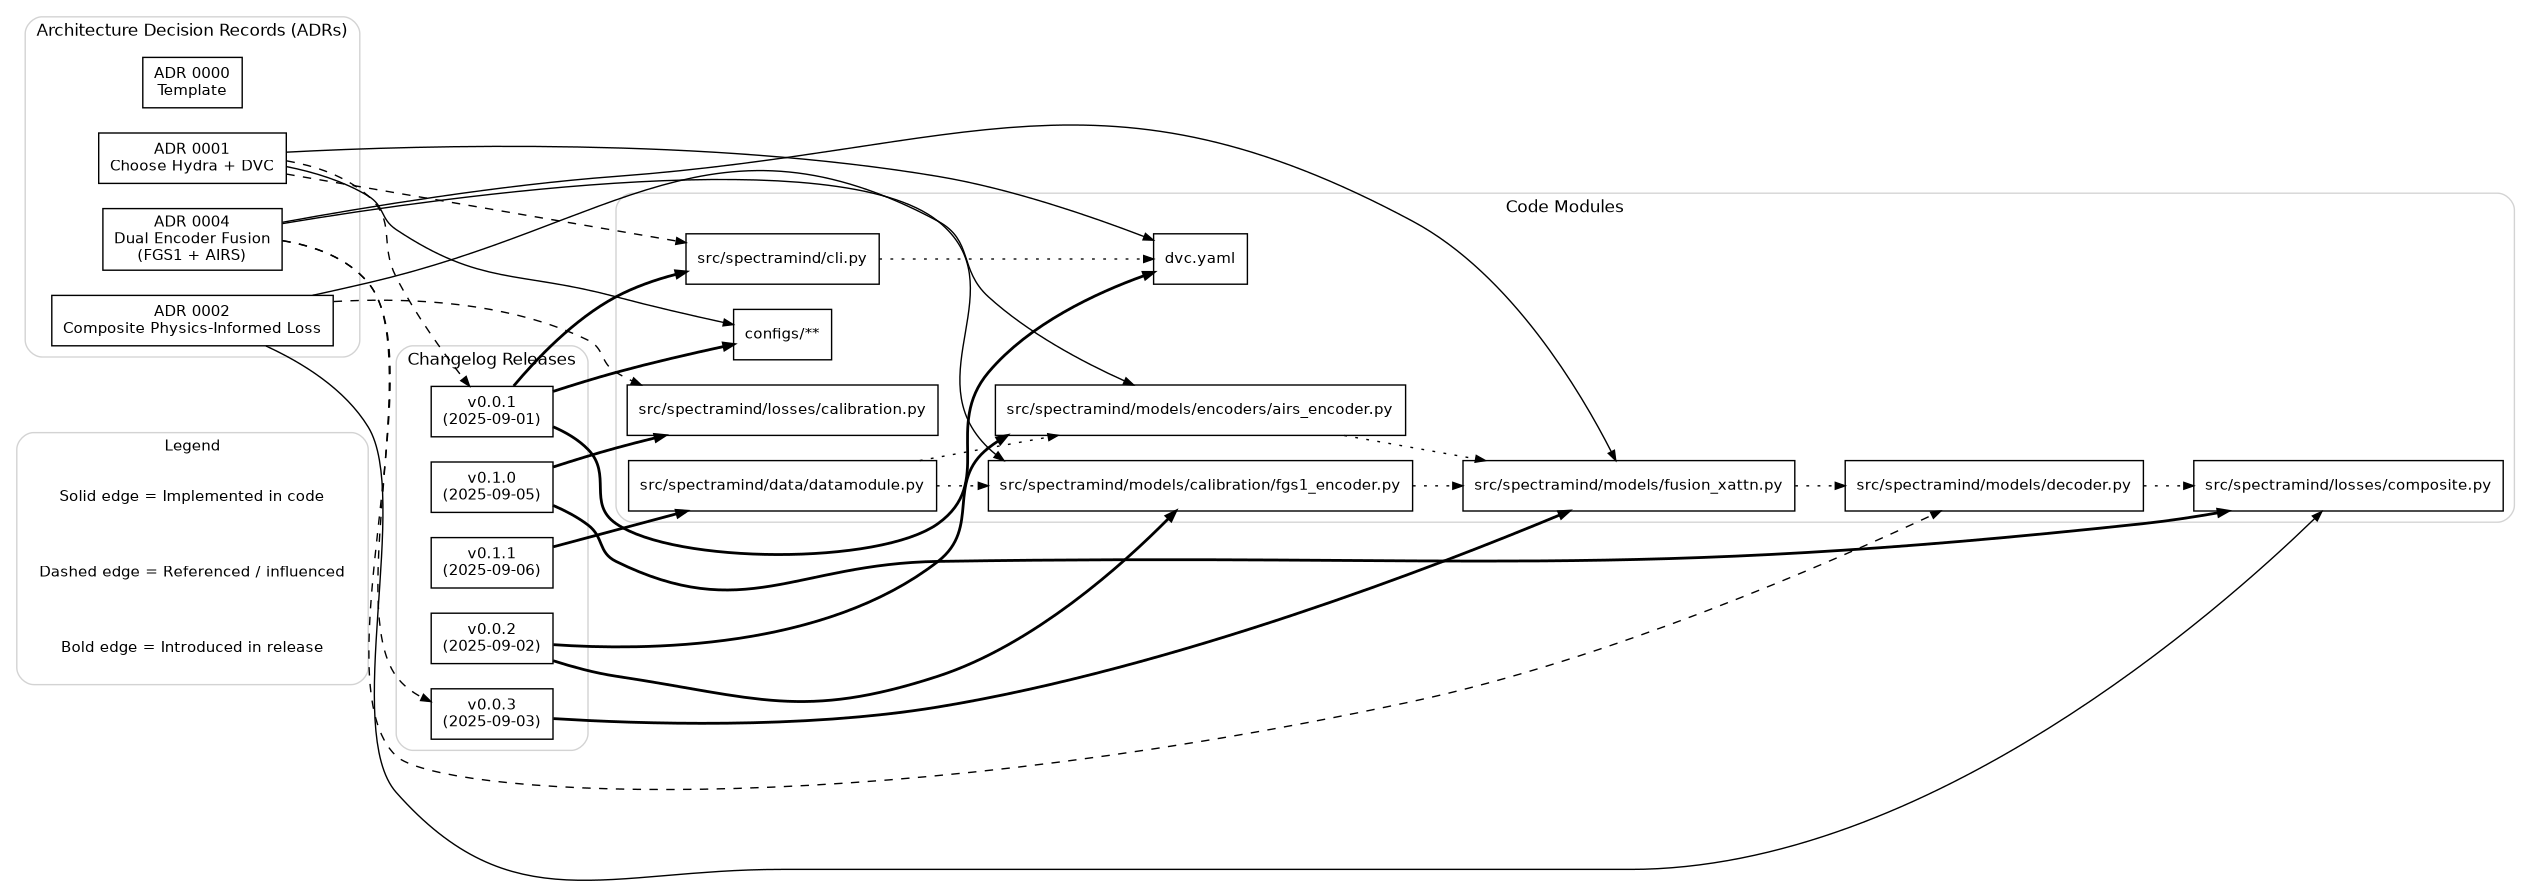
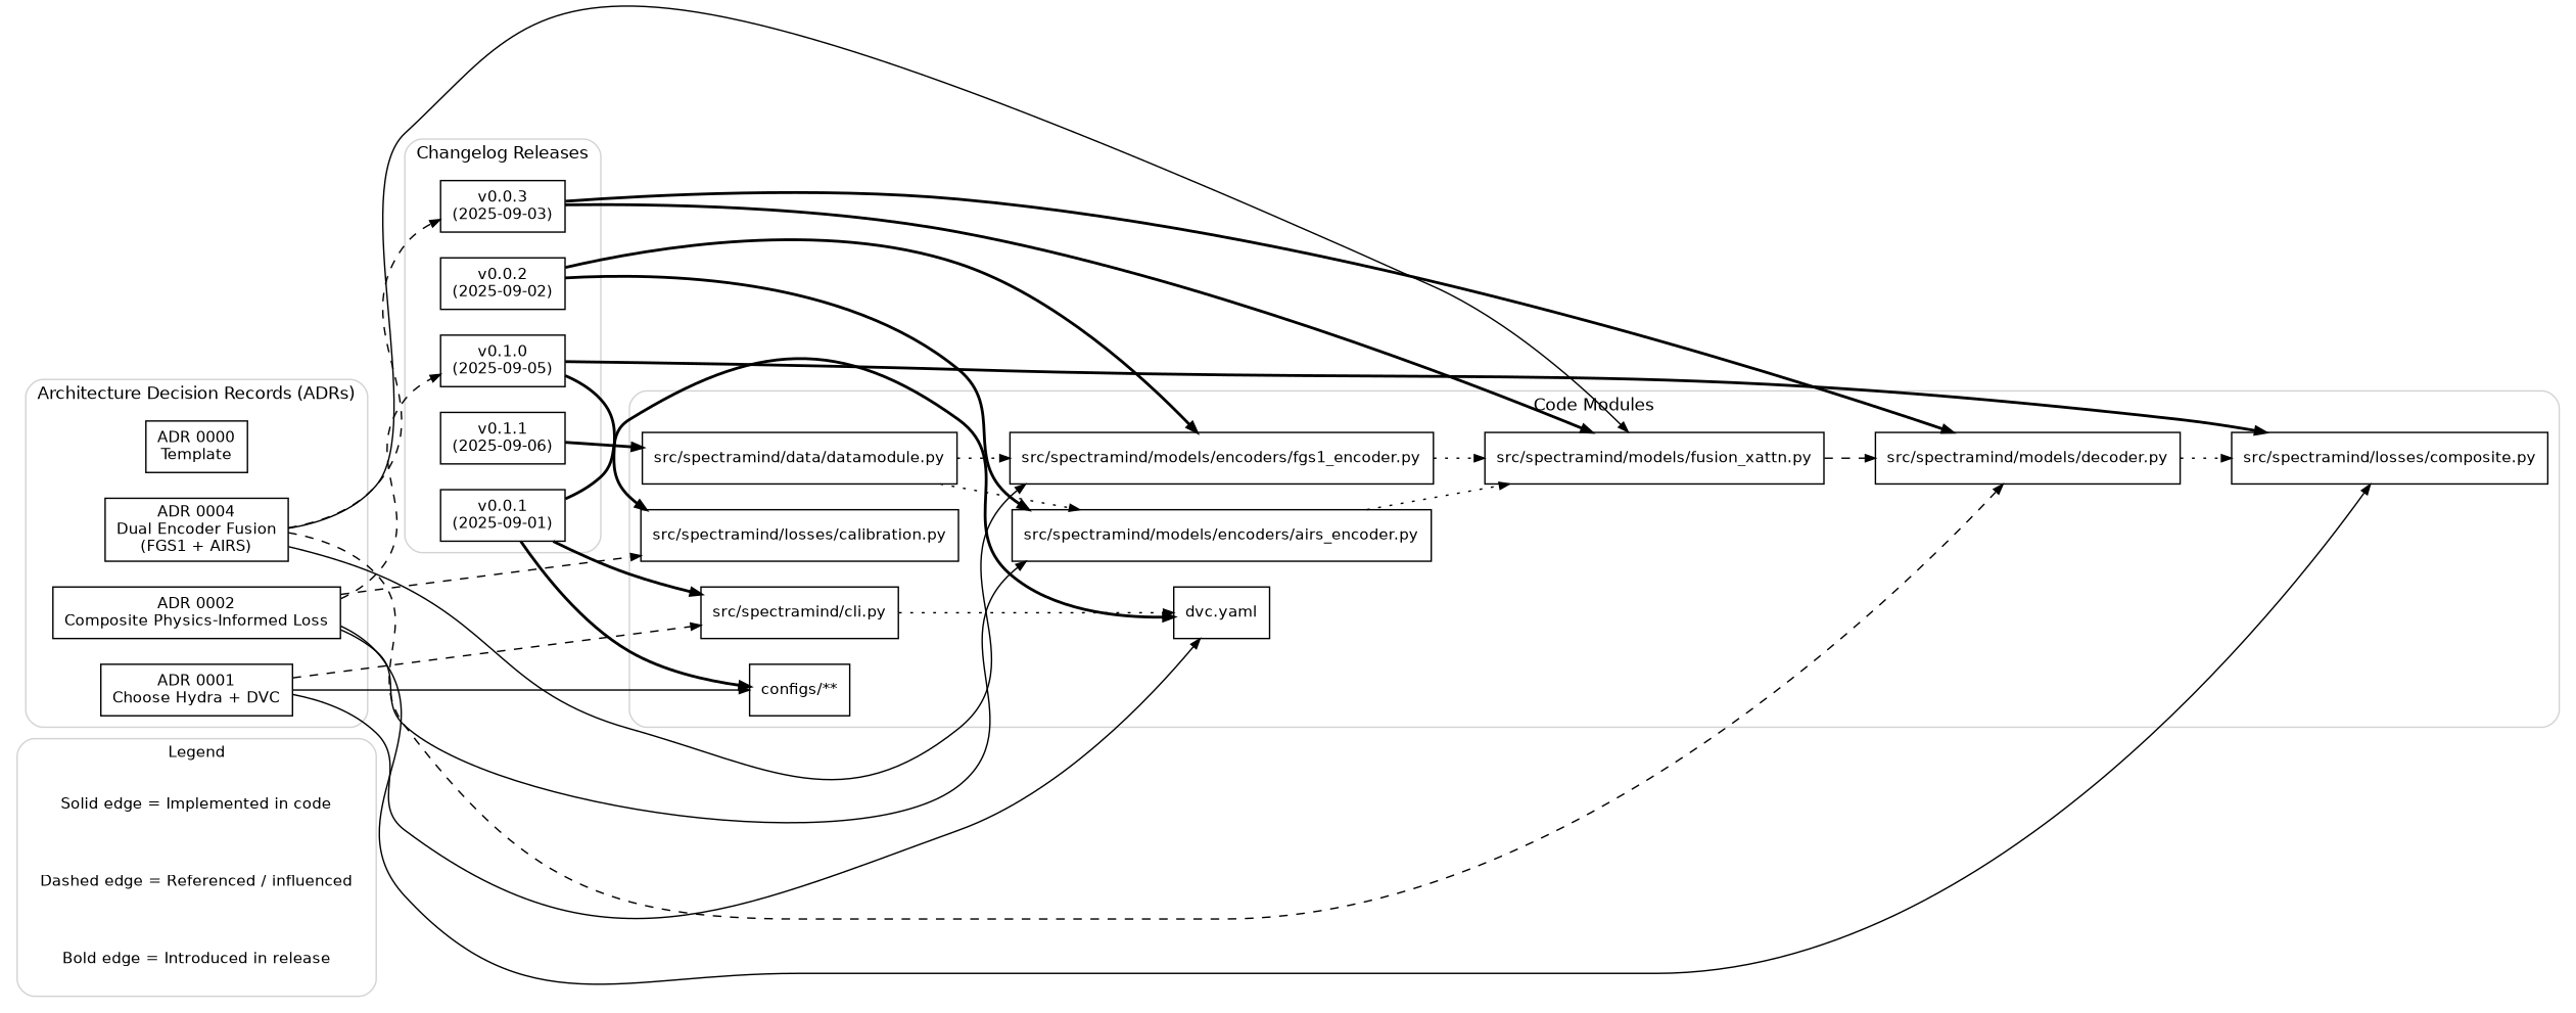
  digraph {
    fontname=Helvetica
    fontsize=12
    rankdir=LR
    node [fontname=Helvetica fontsize=11 shape=box]
    edge [arrowsize=0.7 fontname=Helvetica fontsize=10]
    n1 [label="Solid edge = Implemented in code" shape=plaintext]
    n2 [label="Dashed edge = Referenced / influenced" shape=plaintext]
    n3 [label="Bold edge = Introduced in release" shape=plaintext]
    n4 [label="ADR 0000\nTemplate"]
    n5 [label="ADR 0001\nChoose Hydra + DVC"]
    n6 [label="ADR 0002\nComposite Physics-Informed Loss"]
    n7 [label="ADR 0004\nDual Encoder Fusion\n(FGS1 + AIRS)"]
    n8 [label="v0.0.1\n(2025-09-01)"]
    n9 [label="v0.0.2\n(2025-09-02)"]
    n10 [label="v0.0.3\n(2025-09-03)"]
    n11 [label="v0.1.0\n(2025-09-05)"]
    n12 [label="v0.1.1\n(2025-09-06)"]
    n13 [label="src/spectramind/cli.py"]
    n14 [label="configs/**"]
    n15 [label="dvc.yaml"]
-   n16 [label="src/spectramind/models/calibration/fgs1_encoder.py"]
+   n16 [label="src/spectramind/models/encoders/fgs1_encoder.py"]
    n17 [label="src/spectramind/models/encoders/airs_encoder.py"]
    n18 [label="src/spectramind/models/fusion_xattn.py"]
    n19 [label="src/spectramind/models/decoder.py"]
    n20 [label="src/spectramind/losses/composite.py"]
    n21 [label="src/spectramind/losses/calibration.py"]
    n22 [label="src/spectramind/data/datamodule.py"]
    subgraph cluster_1 {
      color=lightgrey
      fontsize=11
      label=Legend
      style=rounded
      n1
      n2
      n3
    }
    subgraph cluster_2 {
      color=lightgrey
      label="Architecture Decision Records (ADRs)"
      style=rounded
      n4
      n5
      n6
      n7
    }
    subgraph cluster_3 {
      color=lightgrey
      label="Changelog Releases"
      style=rounded
      n8
      n9
      n10
      n11
      n12
    }
    subgraph cluster_4 {
      color=lightgrey
      label="Code Modules"
      style=rounded
      n13
      n14
      n15
      n16
      n17
      n18
      n19
      n20
      n21
      n22
    }
-   n5 -> n8 [style=dashed]
    n5 -> n13 [style=dashed]
    n5 -> n14 [style=solid]
    n5 -> n15 [style=solid]
+   n6 -> n11 [style=dashed]
    n6 -> n17 [style=solid]
    n6 -> n20 [style=solid]
    n6 -> n21 [style=dashed]
    n7 -> n10 [style=dashed]
    n7 -> n16 [style=solid]
    n7 -> n18 [style=solid]
    n7 -> n19 [style=dashed]
    n8 -> n13 [penwidth=2]
    n8 -> n14 [penwidth=2]
    n8 -> n15 [penwidth=2]
    n9 -> n16 [penwidth=2]
    n9 -> n17 [penwidth=2]
    n10 -> n18 [penwidth=2]
+   n10 -> n19 [penwidth=2]
    n11 -> n20 [penwidth=2]
    n11 -> n21 [penwidth=2]
    n12 -> n22 [penwidth=2]
    n13 -> n15 [style=dotted]
    n16 -> n18 [style=dotted]
    n17 -> n18 [style=dotted]
-   n18 -> n19 [style=dotted]
+   n18 -> n19 [style=dashed]
    n19 -> n20 [style=dotted]
    n22 -> n16 [style=dotted]
    n22 -> n17 [style=dotted]
  }
